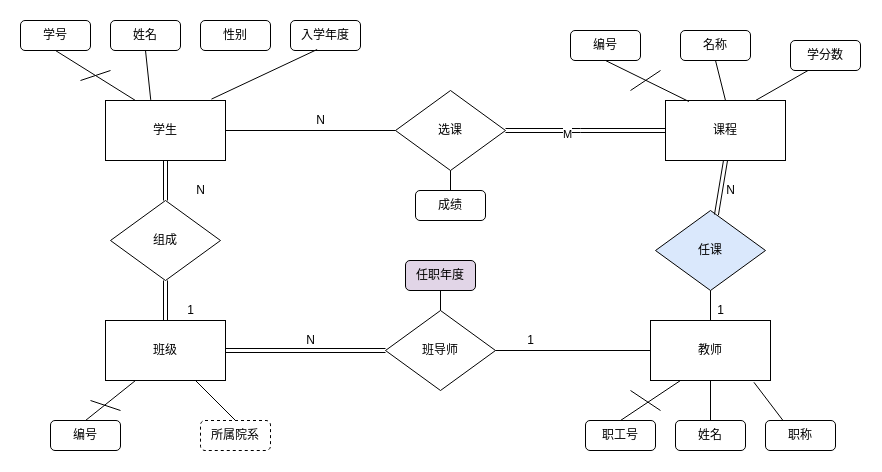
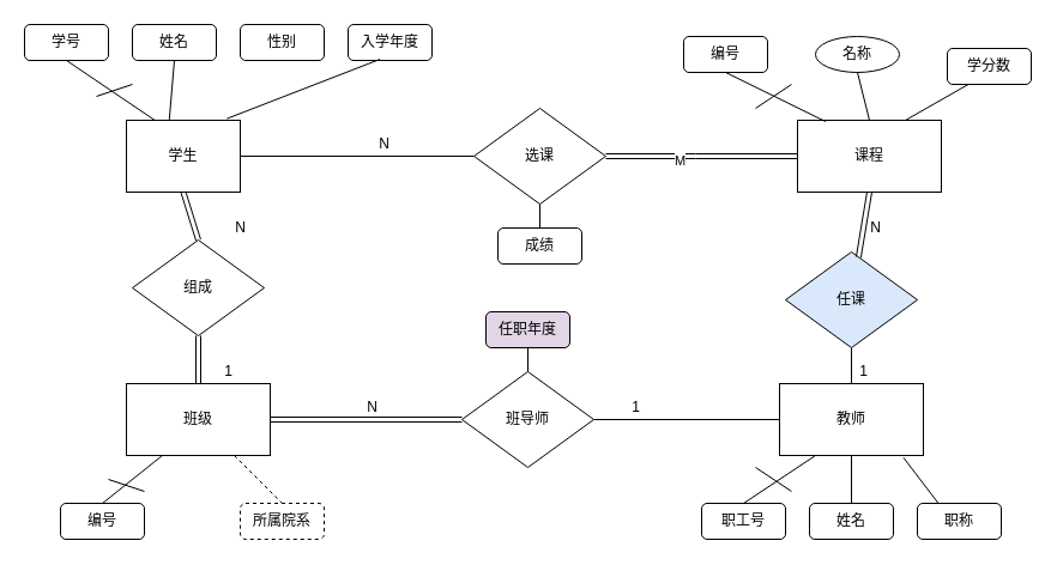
  <mxCell id="0" />
  <mxCell id="1" parent="0" />
  <mxCell id="2" value="选课" style="rhombus;whiteSpace=wrap;html=1;" vertex="1" parent="1"><mxGeometry x="395" y="90" width="110" height="80" as="geometry" /></mxCell>
  <mxCell id="3" value="任课" style="rhombus;whiteSpace=wrap;html=1;fillColor=#dae8fc;" vertex="1" parent="1"><mxGeometry x="655" y="210" width="110" height="80" as="geometry" /></mxCell>
  <mxCell id="4" value="班导师" style="rhombus;whiteSpace=wrap;html=1;" vertex="1" parent="1"><mxGeometry x="385" y="310" width="110" height="80" as="geometry" /></mxCell>
  <mxCell id="5" value="组成" style="rhombus;whiteSpace=wrap;html=1;" vertex="1" parent="1"><mxGeometry x="110" y="200" width="110" height="80" as="geometry" /></mxCell>
  <mxCell id="6" value="班级" style="rounded=0;whiteSpace=wrap;html=1;" vertex="1" parent="1"><mxGeometry x="105" y="320" width="120" height="60" as="geometry" /></mxCell>
  <mxCell id="7" value="课程" style="rounded=0;whiteSpace=wrap;html=1;" vertex="1" parent="1"><mxGeometry x="665" y="100" width="120" height="60" as="geometry" /></mxCell>
- <mxCell id="8" value="学生" style="rounded=0;whiteSpace=wrap;html=1;" vertex="1" parent="1"><mxGeometry x="105" y="100" width="120" height="60" as="geometry" /></mxCell>
+ <mxCell id="8" value="学生" style="rounded=0;whiteSpace=wrap;html=1;" vertex="1" parent="1"><mxGeometry x="105" y="100" width="95" height="60" as="geometry" /></mxCell>
  <mxCell id="9" value="教师" style="rounded=0;whiteSpace=wrap;html=1;" vertex="1" parent="1"><mxGeometry x="650" y="320" width="120" height="60" as="geometry" /></mxCell>
  <mxCell id="10" value="学号" style="rounded=1;whiteSpace=wrap;html=1;" vertex="1" parent="1"><mxGeometry x="20" y="20" width="70" height="30" as="geometry" /></mxCell>
  <mxCell id="11" value="姓名" style="rounded=1;whiteSpace=wrap;html=1;" vertex="1" parent="1"><mxGeometry x="110" y="20" width="70" height="30" as="geometry" /></mxCell>
  <mxCell id="12" value="性别" style="rounded=1;whiteSpace=wrap;html=1;" vertex="1" parent="1"><mxGeometry x="200" y="20" width="70" height="30" as="geometry" /></mxCell>
  <mxCell id="13" value="入学年度" style="rounded=1;whiteSpace=wrap;html=1;" vertex="1" parent="1"><mxGeometry x="290" y="20" width="70" height="30" as="geometry" /></mxCell>
  <mxCell id="14" value="学分数" style="rounded=1;whiteSpace=wrap;html=1;" vertex="1" parent="1"><mxGeometry x="790" y="40" width="70" height="30" as="geometry" /></mxCell>
- <mxCell id="15" value="名称" style="rounded=1;whiteSpace=wrap;html=1;" vertex="1" parent="1"><mxGeometry x="680" y="30" width="70" height="30" as="geometry" /></mxCell>
+ <mxCell id="15" value="名称" style="ellipse;whiteSpace=wrap;html=1;" vertex="1" parent="1"><mxGeometry x="680" y="30" width="70" height="30" as="geometry" /></mxCell>
  <mxCell id="16" value="编号" style="rounded=1;whiteSpace=wrap;html=1;" vertex="1" parent="1"><mxGeometry x="570" y="30" width="70" height="30" as="geometry" /></mxCell>
  <mxCell id="17" value="任职年度" style="rounded=1;whiteSpace=wrap;html=1;fillColor=#e1d5e7;" vertex="1" parent="1"><mxGeometry x="405" y="260" width="70" height="30" as="geometry" /></mxCell>
  <mxCell id="18" value="成绩" style="rounded=1;whiteSpace=wrap;html=1;" vertex="1" parent="1"><mxGeometry x="415" y="190" width="70" height="30" as="geometry" /></mxCell>
  <mxCell id="19" value="所属院系" style="rounded=1;whiteSpace=wrap;html=1;dashed=1;" vertex="1" parent="1"><mxGeometry x="200" y="420" width="70" height="30" as="geometry" /></mxCell>
  <mxCell id="20" value="编号" style="rounded=1;whiteSpace=wrap;html=1;" vertex="1" parent="1"><mxGeometry x="50" y="420" width="70" height="30" as="geometry" /></mxCell>
  <mxCell id="21" value="职称" style="rounded=1;whiteSpace=wrap;html=1;" vertex="1" parent="1"><mxGeometry x="765" y="420" width="70" height="30" as="geometry" /></mxCell>
  <mxCell id="22" value="姓名" style="rounded=1;whiteSpace=wrap;html=1;" vertex="1" parent="1"><mxGeometry x="675" y="420" width="70" height="30" as="geometry" /></mxCell>
  <mxCell id="23" value="职工号" style="rounded=1;whiteSpace=wrap;html=1;" vertex="1" parent="1"><mxGeometry x="585" y="420" width="70" height="30" as="geometry" /></mxCell>
  <mxCell id="24" value="" style="shape=link;html=1;rounded=0;entryX=0;entryY=0.5;entryDx=0;entryDy=0;exitX=1;exitY=0.5;exitDx=0;exitDy=0;" edge="1" parent="1" source="2" target="7"><mxGeometry width="100" relative="1" as="geometry"><mxPoint x="410" y="230" as="sourcePoint" /><mxPoint x="510" y="230" as="targetPoint" /><Array as="points"><mxPoint x="580" y="130" /></Array></mxGeometry></mxCell>
  <mxCell id="25" value="M" style="edgeLabel;html=1;align=center;verticalAlign=middle;resizable=0;points=[];" vertex="1" connectable="0" parent="24"><mxGeometry x="-0.236" y="-3" relative="1" as="geometry"><mxPoint as="offset" /></mxGeometry></mxCell>
  <mxCell id="26" value="" style="shape=link;html=1;rounded=0;entryX=0.5;entryY=1;entryDx=0;entryDy=0;" edge="1" parent="1" source="3" target="7"><mxGeometry width="100" relative="1" as="geometry"><mxPoint x="410" y="230" as="sourcePoint" /><mxPoint x="510" y="230" as="targetPoint" /></mxGeometry></mxCell>
  <mxCell id="27" value="N" style="text;html=1;align=center;verticalAlign=middle;resizable=0;points=[];autosize=1;strokeColor=none;fillColor=none;" vertex="1" parent="1"><mxGeometry x="720" y="180" width="20" height="20" as="geometry" /></mxCell>
  <mxCell id="28" value="" style="endArrow=none;html=1;rounded=0;entryX=0.5;entryY=1;entryDx=0;entryDy=0;exitX=0.5;exitY=0;exitDx=0;exitDy=0;" edge="1" parent="1" source="9" target="3"><mxGeometry width="50" height="50" relative="1" as="geometry"><mxPoint x="430" y="260" as="sourcePoint" /><mxPoint x="480" y="210" as="targetPoint" /></mxGeometry></mxCell>
  <mxCell id="29" value="1" style="text;html=1;align=center;verticalAlign=middle;resizable=0;points=[];autosize=1;strokeColor=none;fillColor=none;" vertex="1" parent="1"><mxGeometry x="710" y="300" width="20" height="20" as="geometry" /></mxCell>
  <mxCell id="30" value="" style="endArrow=none;html=1;rounded=0;entryX=0;entryY=0.5;entryDx=0;entryDy=0;exitX=1;exitY=0.5;exitDx=0;exitDy=0;" edge="1" parent="1" source="4" target="9"><mxGeometry width="50" height="50" relative="1" as="geometry"><mxPoint x="430" y="260" as="sourcePoint" /><mxPoint x="480" y="210" as="targetPoint" /></mxGeometry></mxCell>
  <mxCell id="31" value="1" style="text;html=1;align=center;verticalAlign=middle;resizable=0;points=[];autosize=1;strokeColor=none;fillColor=none;" vertex="1" parent="1"><mxGeometry x="520" y="330" width="20" height="20" as="geometry" /></mxCell>
  <mxCell id="32" value="" style="endArrow=none;html=1;rounded=0;exitX=0;exitY=0.5;exitDx=0;exitDy=0;entryX=1;entryY=0.5;entryDx=0;entryDy=0;" edge="1" parent="1" source="2" target="8"><mxGeometry width="50" height="50" relative="1" as="geometry"><mxPoint x="430" y="260" as="sourcePoint" /><mxPoint x="480" y="210" as="targetPoint" /></mxGeometry></mxCell>
  <mxCell id="33" value="N" style="text;html=1;align=center;verticalAlign=middle;resizable=0;points=[];autosize=1;strokeColor=none;fillColor=none;" vertex="1" parent="1"><mxGeometry x="310" y="110" width="20" height="20" as="geometry" /></mxCell>
  <mxCell id="34" value="" style="endArrow=none;html=1;rounded=0;entryX=0.5;entryY=1;entryDx=0;entryDy=0;exitX=0.5;exitY=0;exitDx=0;exitDy=0;" edge="1" parent="1" source="18" target="2"><mxGeometry width="50" height="50" relative="1" as="geometry"><mxPoint x="430" y="260" as="sourcePoint" /><mxPoint x="480" y="210" as="targetPoint" /></mxGeometry></mxCell>
  <mxCell id="35" value="" style="endArrow=none;html=1;rounded=0;exitX=0.5;exitY=0;exitDx=0;exitDy=0;" edge="1" parent="1" source="4" target="17"><mxGeometry width="50" height="50" relative="1" as="geometry"><mxPoint x="430" y="260" as="sourcePoint" /><mxPoint x="480" y="210" as="targetPoint" /></mxGeometry></mxCell>
  <mxCell id="36" value="" style="shape=link;html=1;rounded=0;entryX=0;entryY=0.5;entryDx=0;entryDy=0;exitX=1;exitY=0.5;exitDx=0;exitDy=0;" edge="1" parent="1" source="6" target="4"><mxGeometry width="100" relative="1" as="geometry"><mxPoint x="410" y="230" as="sourcePoint" /><mxPoint x="510" y="230" as="targetPoint" /></mxGeometry></mxCell>
  <mxCell id="37" value="" style="shape=link;html=1;rounded=0;exitX=0.5;exitY=0;exitDx=0;exitDy=0;entryX=0.5;entryY=1;entryDx=0;entryDy=0;" edge="1" parent="1" source="6" target="5"><mxGeometry width="100" relative="1" as="geometry"><mxPoint x="410" y="230" as="sourcePoint" /><mxPoint x="510" y="230" as="targetPoint" /></mxGeometry></mxCell>
  <mxCell id="38" value="" style="shape=link;html=1;rounded=0;exitX=0.5;exitY=1;exitDx=0;exitDy=0;entryX=0.5;entryY=0;entryDx=0;entryDy=0;" edge="1" parent="1" source="8" target="5"><mxGeometry width="100" relative="1" as="geometry"><mxPoint x="410" y="230" as="sourcePoint" /><mxPoint x="510" y="230" as="targetPoint" /></mxGeometry></mxCell>
  <mxCell id="39" value="N" style="text;html=1;align=center;verticalAlign=middle;resizable=0;points=[];autosize=1;strokeColor=none;fillColor=none;" vertex="1" parent="1"><mxGeometry x="190" y="180" width="20" height="20" as="geometry" /></mxCell>
  <mxCell id="40" value="1" style="text;html=1;align=center;verticalAlign=middle;resizable=0;points=[];autosize=1;strokeColor=none;fillColor=none;" vertex="1" parent="1"><mxGeometry x="180" y="300" width="20" height="20" as="geometry" /></mxCell>
  <mxCell id="41" value="" style="endArrow=none;html=1;rounded=0;exitX=0.25;exitY=1;exitDx=0;exitDy=0;entryX=0.5;entryY=0;entryDx=0;entryDy=0;" edge="1" parent="1" source="6" target="20"><mxGeometry width="50" height="50" relative="1" as="geometry"><mxPoint x="430" y="260" as="sourcePoint" /><mxPoint x="480" y="210" as="targetPoint" /></mxGeometry></mxCell>
- <mxCell id="42" value="" style="endArrow=none;html=1;rounded=0;exitX=0.75;exitY=1;exitDx=0;exitDy=0;entryX=0.5;entryY=0;entryDx=0;entryDy=0;" edge="1" parent="1" source="6" target="19"><mxGeometry width="50" height="50" relative="1" as="geometry"><mxPoint x="145" y="390" as="sourcePoint" /><mxPoint x="95" y="430" as="targetPoint" /></mxGeometry></mxCell>
+ <mxCell id="42" value="" style="endArrow=none;html=1;rounded=0;exitX=0.75;exitY=1;exitDx=0;exitDy=0;entryX=0.5;entryY=0;entryDx=0;entryDy=0;dashed=1;" edge="1" parent="1" source="6" target="19"><mxGeometry width="50" height="50" relative="1" as="geometry"><mxPoint x="145" y="390" as="sourcePoint" /><mxPoint x="95" y="430" as="targetPoint" /></mxGeometry></mxCell>
  <mxCell id="43" value="" style="endArrow=none;html=1;rounded=0;exitX=0.5;exitY=1;exitDx=0;exitDy=0;entryX=0.25;entryY=0;entryDx=0;entryDy=0;" edge="1" parent="1" source="10" target="8"><mxGeometry width="50" height="50" relative="1" as="geometry"><mxPoint x="155" y="400" as="sourcePoint" /><mxPoint x="105" y="440" as="targetPoint" /></mxGeometry></mxCell>
  <mxCell id="44" value="" style="endArrow=none;html=1;rounded=0;exitX=0.5;exitY=1;exitDx=0;exitDy=0;entryX=0.377;entryY=-0.01;entryDx=0;entryDy=0;entryPerimeter=0;" edge="1" parent="1" source="11" target="8"><mxGeometry width="50" height="50" relative="1" as="geometry"><mxPoint x="200" y="60" as="sourcePoint" /><mxPoint x="150" y="100" as="targetPoint" /></mxGeometry></mxCell>
  <mxCell id="45" value="" style="endArrow=none;html=1;rounded=0;exitX=0.38;exitY=0.967;exitDx=0;exitDy=0;entryX=0.883;entryY=-0.023;entryDx=0;entryDy=0;entryPerimeter=0;exitPerimeter=0;" edge="1" parent="1" source="13" target="8"><mxGeometry width="50" height="50" relative="1" as="geometry"><mxPoint x="165" y="70" as="sourcePoint" /><mxPoint x="170.24" y="119.4" as="targetPoint" /></mxGeometry></mxCell>
  <mxCell id="46" value="" style="endArrow=none;html=1;rounded=0;exitX=0.5;exitY=1;exitDx=0;exitDy=0;entryX=0.195;entryY=0.017;entryDx=0;entryDy=0;entryPerimeter=0;" edge="1" parent="1" source="16" target="7"><mxGeometry width="50" height="50" relative="1" as="geometry"><mxPoint x="617.38" y="60" as="sourcePoint" /><mxPoint x="622.62" y="109.4" as="targetPoint" /></mxGeometry></mxCell>
  <mxCell id="47" value="" style="endArrow=none;html=1;rounded=0;exitX=0.5;exitY=1;exitDx=0;exitDy=0;entryX=0.5;entryY=0;entryDx=0;entryDy=0;" edge="1" parent="1" source="15" target="7"><mxGeometry width="50" height="50" relative="1" as="geometry"><mxPoint x="615" y="70" as="sourcePoint" /><mxPoint x="683.4" y="111.02" as="targetPoint" /></mxGeometry></mxCell>
  <mxCell id="48" value="" style="endArrow=none;html=1;rounded=0;exitX=0.25;exitY=1;exitDx=0;exitDy=0;entryX=0.75;entryY=0;entryDx=0;entryDy=0;" edge="1" parent="1" source="14" target="7"><mxGeometry width="50" height="50" relative="1" as="geometry"><mxPoint x="625" y="80" as="sourcePoint" /><mxPoint x="693.4" y="121.02" as="targetPoint" /></mxGeometry></mxCell>
  <mxCell id="49" value="" style="endArrow=none;html=1;rounded=0;exitX=0.25;exitY=1;exitDx=0;exitDy=0;entryX=0.5;entryY=0;entryDx=0;entryDy=0;" edge="1" parent="1" source="9" target="23"><mxGeometry width="50" height="50" relative="1" as="geometry"><mxPoint x="635" y="90" as="sourcePoint" /><mxPoint x="703.4" y="131.02" as="targetPoint" /></mxGeometry></mxCell>
  <mxCell id="50" value="" style="endArrow=none;html=1;rounded=0;exitX=0.862;exitY=1.03;exitDx=0;exitDy=0;entryX=0.25;entryY=0;entryDx=0;entryDy=0;exitPerimeter=0;" edge="1" parent="1" source="9" target="21"><mxGeometry width="50" height="50" relative="1" as="geometry"><mxPoint x="690" y="390" as="sourcePoint" /><mxPoint x="630" y="430" as="targetPoint" /></mxGeometry></mxCell>
  <mxCell id="51" value="" style="endArrow=none;html=1;rounded=0;exitX=0.5;exitY=1;exitDx=0;exitDy=0;" edge="1" parent="1" source="9" target="22"><mxGeometry width="50" height="50" relative="1" as="geometry"><mxPoint x="700" y="400" as="sourcePoint" /><mxPoint x="640" y="440" as="targetPoint" /></mxGeometry></mxCell>
  <mxCell id="52" value="N" style="text;html=1;align=center;verticalAlign=middle;resizable=0;points=[];autosize=1;strokeColor=none;fillColor=none;" vertex="1" parent="1"><mxGeometry x="300" y="330" width="20" height="20" as="geometry" /></mxCell>
  <mxCell id="53" value="" style="endArrow=none;html=1;rounded=0;" edge="1" parent="1"><mxGeometry width="50" height="50" relative="1" as="geometry"><mxPoint x="90" y="400" as="sourcePoint" /><mxPoint x="120" y="410" as="targetPoint" /></mxGeometry></mxCell>
  <mxCell id="54" value="" style="endArrow=none;html=1;rounded=0;" edge="1" parent="1"><mxGeometry width="50" height="50" relative="1" as="geometry"><mxPoint x="80" y="80" as="sourcePoint" /><mxPoint x="110" y="70" as="targetPoint" /></mxGeometry></mxCell>
  <mxCell id="55" value="" style="endArrow=none;html=1;rounded=0;" edge="1" parent="1"><mxGeometry width="50" height="50" relative="1" as="geometry"><mxPoint x="630" y="90" as="sourcePoint" /><mxPoint x="660" y="70" as="targetPoint" /></mxGeometry></mxCell>
  <mxCell id="56" value="" style="endArrow=none;html=1;rounded=0;" edge="1" parent="1"><mxGeometry width="50" height="50" relative="1" as="geometry"><mxPoint x="630" y="390" as="sourcePoint" /><mxPoint x="660" y="410" as="targetPoint" /></mxGeometry></mxCell>
